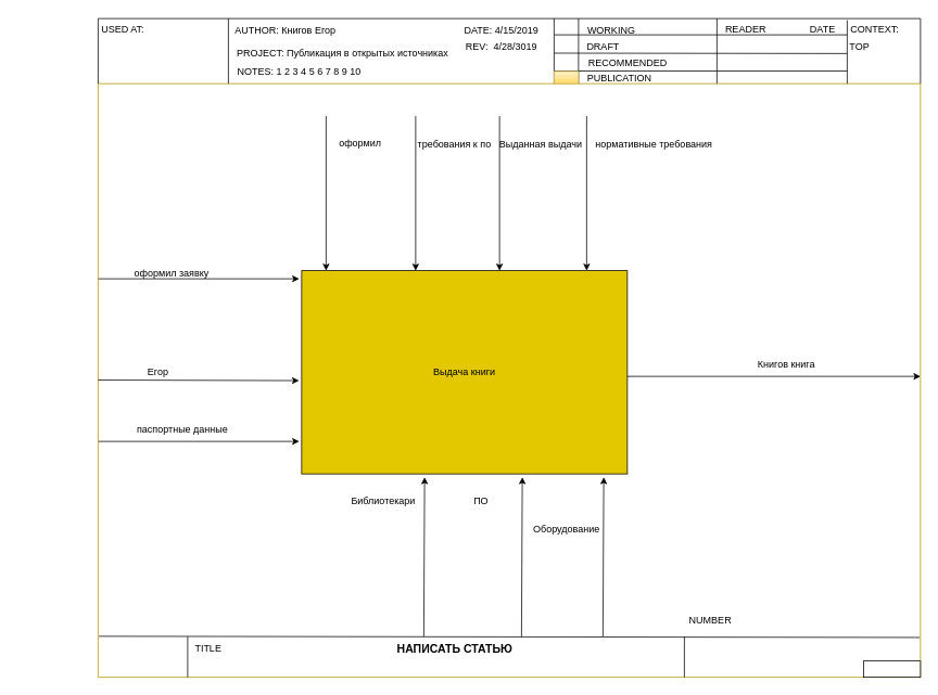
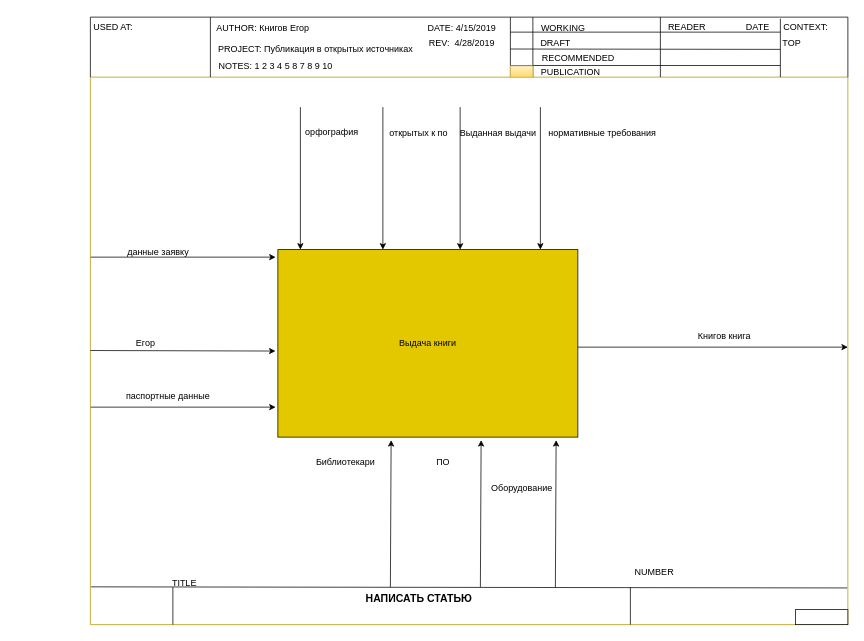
  <mxCell id="0" />
  <mxCell id="1" parent="0" />
  <mxCell id="2" value="Выдача книги" style="rounded=0;whiteSpace=wrap;html=1;fillColor=#e3c800;" parent="1" vertex="1"><mxGeometry x="370" y="332" width="400" height="250" as="geometry" /></mxCell>
  <mxCell id="3" value="" style="endArrow=classic;html=1;rounded=0;entryX=0;entryY=0.04;entryDx=0;entryDy=0;entryPerimeter=0;" parent="1" edge="1"><mxGeometry width="50" height="50" relative="1" as="geometry"><mxPoint x="400" y="142" as="sourcePoint" /><mxPoint x="400" y="332" as="targetPoint" /></mxGeometry></mxCell>
  <mxCell id="4" value="" style="endArrow=classic;html=1;rounded=0;entryX=0;entryY=0.04;entryDx=0;entryDy=0;entryPerimeter=0;" parent="1" edge="1"><mxGeometry width="50" height="50" relative="1" as="geometry"><mxPoint x="510" y="142" as="sourcePoint" /><mxPoint x="510" y="332" as="targetPoint" /></mxGeometry></mxCell>
  <mxCell id="5" value="" style="endArrow=classic;html=1;rounded=0;entryX=0;entryY=0.04;entryDx=0;entryDy=0;entryPerimeter=0;" parent="1" edge="1"><mxGeometry width="50" height="50" relative="1" as="geometry"><mxPoint x="613" y="142" as="sourcePoint" /><mxPoint x="613" y="332" as="targetPoint" /></mxGeometry></mxCell>
  <mxCell id="6" value="" style="endArrow=classic;html=1;rounded=0;entryX=0;entryY=0.04;entryDx=0;entryDy=0;entryPerimeter=0;" parent="1" edge="1"><mxGeometry width="50" height="50" relative="1" as="geometry"><mxPoint x="720" y="142" as="sourcePoint" /><mxPoint x="720" y="332" as="targetPoint" /></mxGeometry></mxCell>
  <mxCell id="7" value="" style="endArrow=classic;html=1;rounded=0;" parent="1" edge="1"><mxGeometry width="50" height="50" relative="1" as="geometry"><mxPoint x="120" y="342" as="sourcePoint" /><mxPoint x="367" y="342" as="targetPoint" /></mxGeometry></mxCell>
  <mxCell id="8" value="" style="endArrow=classic;html=1;rounded=0;" parent="1" edge="1"><mxGeometry width="50" height="50" relative="1" as="geometry"><mxPoint x="770" y="462" as="sourcePoint" /><mxPoint x="1130" y="462" as="targetPoint" /></mxGeometry></mxCell>
  <mxCell id="9" value="" style="endArrow=classic;html=1;rounded=0;" parent="1" edge="1"><mxGeometry width="50" height="50" relative="1" as="geometry"><mxPoint x="120" y="542" as="sourcePoint" /><mxPoint x="367" y="542" as="targetPoint" /></mxGeometry></mxCell>
  <mxCell id="10" value="" style="swimlane;startSize=0;fillColor=#e3c800;strokeColor=#B09500;fontColor=#000000;" parent="1" vertex="1"><mxGeometry x="120" width="1010" height="730" as="geometry" y="102"><mxRectangle x="-80" width="50" height="40" as="alternateBounds" /></mxGeometry></mxCell>
  <mxCell id="11" value="" style="endArrow=none;html=1;rounded=0;" parent="10" edge="1"><mxGeometry width="50" height="50" relative="1" as="geometry"><mxPoint x="110" y="730" as="sourcePoint" /><mxPoint x="110" y="680" as="targetPoint" /></mxGeometry></mxCell>
  <mxCell id="12" value="" style="endArrow=none;html=1;rounded=0;" parent="10" edge="1"><mxGeometry width="50" height="50" relative="1" as="geometry"><mxPoint x="720" y="730" as="sourcePoint" /><mxPoint x="720" y="680" as="targetPoint" /></mxGeometry></mxCell>
  <mxCell id="13" value="&lt;b&gt;&lt;font style=&quot;font-size: 14px;&quot;&gt;&amp;nbsp; &amp;nbsp; &amp;nbsp; &amp;nbsp; &amp;nbsp; &amp;nbsp; &amp;nbsp; &amp;nbsp; &amp;nbsp; &amp;nbsp; &amp;nbsp; &amp;nbsp; НАПИСАТЬ СТАТЬЮ&amp;nbsp;&amp;nbsp;&lt;/font&gt;&lt;/b&gt;" style="text;html=1;align=center;verticalAlign=middle;resizable=0;points=[];autosize=1;strokeColor=none;fillColor=none;" parent="10" vertex="1"><mxGeometry x="260" y="680" width="270" height="30" as="geometry" /></mxCell>
- <mxCell id="14" value="TITLE" style="text;html=1;align=center;verticalAlign=middle;resizable=0;points=[];autosize=1;strokeColor=none;fillColor=none;" parent="10" vertex="1"><mxGeometry x="105" y="680" width="60" height="30" as="geometry" /></mxCell>
+ <mxCell id="14" value="TITLE" style="text;html=1;align=center;verticalAlign=middle;resizable=0;points=[];autosize=1;strokeColor=none;fillColor=none;" parent="10" vertex="1"><mxGeometry x="95" y="660" width="60" height="30" as="geometry" /></mxCell>
  <mxCell id="15" value="" style="rounded=0;whiteSpace=wrap;html=1;" parent="10" vertex="1"><mxGeometry x="940" y="710" width="70" height="20" as="geometry" /></mxCell>
  <mxCell id="16" value="&amp;nbsp; &amp;nbsp; NUMBER" style="text;html=1;align=center;verticalAlign=middle;resizable=0;points=[];autosize=1;strokeColor=none;fillColor=none;" parent="10" vertex="1"><mxGeometry x="700" y="645" width="90" height="30" as="geometry" /></mxCell>
  <mxCell id="17" value="" style="endArrow=classic;html=1;rounded=0;entryX=0.078;entryY=1.014;entryDx=0;entryDy=0;entryPerimeter=0;" parent="10" edge="1"><mxGeometry width="50" height="50" relative="1" as="geometry"><mxPoint x="400" y="680" as="sourcePoint" /><mxPoint x="401" y="484" as="targetPoint" /></mxGeometry></mxCell>
  <mxCell id="18" value="" style="endArrow=classic;html=1;rounded=0;entryX=0.078;entryY=1.014;entryDx=0;entryDy=0;entryPerimeter=0;" parent="10" edge="1"><mxGeometry width="50" height="50" relative="1" as="geometry"><mxPoint x="520" y="680" as="sourcePoint" /><mxPoint x="521" y="484" as="targetPoint" /></mxGeometry></mxCell>
  <mxCell id="19" value="" style="endArrow=classic;html=1;rounded=0;entryX=0.078;entryY=1.014;entryDx=0;entryDy=0;entryPerimeter=0;" parent="10" edge="1"><mxGeometry width="50" height="50" relative="1" as="geometry"><mxPoint x="620" y="680" as="sourcePoint" /><mxPoint x="621" y="484" as="targetPoint" /></mxGeometry></mxCell>
  <mxCell id="20" value="&amp;nbsp; &amp;nbsp; &amp;nbsp; &amp;nbsp; &amp;nbsp; &amp;nbsp;паспортные данные" style="text;html=1;align=center;verticalAlign=middle;resizable=0;points=[];autosize=1;strokeColor=none;fillColor=none;" parent="10" vertex="1"><mxGeometry y="410" width="170" height="30" as="geometry" /></mxCell>
  <mxCell id="21" value="Книгов книга" style="text;html=1;align=center;verticalAlign=middle;resizable=0;points=[];autosize=1;strokeColor=none;fillColor=none;" parent="10" vertex="1"><mxGeometry x="790" y="330" width="110" height="30" as="geometry" /></mxCell>
  <mxCell id="22" value="Оборудование" style="text;html=1;align=center;verticalAlign=middle;resizable=0;points=[];autosize=1;strokeColor=none;fillColor=none;" parent="10" vertex="1"><mxGeometry x="520" y="533" width="110" height="30" as="geometry" /></mxCell>
  <mxCell id="23" value="&amp;nbsp; &amp;nbsp; &amp;nbsp; &amp;nbsp; &amp;nbsp; &amp;nbsp; &amp;nbsp; &amp;nbsp; &amp;nbsp;Выданная выдачи" style="text;html=1;align=center;verticalAlign=middle;resizable=0;points=[];autosize=1;strokeColor=none;fillColor=none;" parent="10" vertex="1"><mxGeometry x="430" y="60" width="170" height="30" as="geometry" /></mxCell>
  <mxCell id="24" value="&amp;nbsp; &amp;nbsp; &amp;nbsp; &amp;nbsp; &amp;nbsp; &amp;nbsp; &amp;nbsp; &amp;nbsp; &amp;nbsp; &amp;nbsp; &amp;nbsp; &amp;nbsp; &amp;nbsp; &amp;nbsp; &amp;nbsp; &amp;nbsp; нормативные требования" style="text;html=1;align=center;verticalAlign=middle;resizable=0;points=[];autosize=1;strokeColor=none;fillColor=none;" parent="10" vertex="1"><mxGeometry x="494" y="60" width="270" height="30" as="geometry" /></mxCell>
- <mxCell id="25" value="&amp;nbsp; &amp;nbsp; &amp;nbsp;требования к по" style="text;html=1;align=center;verticalAlign=middle;resizable=0;points=[];autosize=1;strokeColor=none;fillColor=none;" parent="10" vertex="1"><mxGeometry x="364" y="60" width="130" height="30" as="geometry" /></mxCell>
+ <mxCell id="25" value="&amp;nbsp; &amp;nbsp; &amp;nbsp;открытых к по" style="text;html=1;align=center;verticalAlign=middle;resizable=0;points=[];autosize=1;strokeColor=none;fillColor=none;" parent="10" vertex="1"><mxGeometry x="364" y="60" width="130" height="30" as="geometry" /></mxCell>
  <mxCell id="26" value="" style="endArrow=classic;html=1;rounded=0;entryX=-0.003;entryY=0.686;entryDx=0;entryDy=0;entryPerimeter=0;exitX=0.002;exitY=0.549;exitDx=0;exitDy=0;exitPerimeter=0;" parent="10" edge="1"><mxGeometry width="50" height="50" relative="1" as="geometry"><mxPoint x="-1.421e-14" y="364.5" as="sourcePoint" /><mxPoint x="246.78" y="365.23" as="targetPoint" /></mxGeometry></mxCell>
  <mxCell id="27" value="&amp;nbsp; &amp;nbsp; &amp;nbsp; &amp;nbsp; &amp;nbsp; &amp;nbsp; &amp;nbsp; &amp;nbsp; &amp;nbsp; &amp;nbsp; Егор" style="text;html=1;align=center;verticalAlign=middle;resizable=0;points=[];autosize=1;strokeColor=none;fillColor=none;" parent="10" vertex="1"><mxGeometry x="-30" y="340" width="140" height="30" as="geometry" /></mxCell>
  <mxCell id="28" value="" style="endArrow=none;html=1;rounded=0;" parent="1" edge="1"><mxGeometry width="50" height="50" relative="1" as="geometry"><mxPoint x="280" as="sourcePoint" y="102" /><mxPoint x="280" y="22" as="targetPoint" /></mxGeometry></mxCell>
  <mxCell id="29" value="" style="endArrow=none;html=1;rounded=0;" parent="1" edge="1"><mxGeometry width="50" height="50" relative="1" as="geometry"><mxPoint x="120" y="22" as="sourcePoint" /><mxPoint x="1130" y="22" as="targetPoint" /></mxGeometry></mxCell>
  <mxCell id="30" value="" style="endArrow=none;html=1;rounded=0;exitX=0;exitY=0;exitDx=0;exitDy=0;" parent="1" source="10" edge="1"><mxGeometry width="50" height="50" relative="1" as="geometry"><mxPoint x="60" y="122" as="sourcePoint" /><mxPoint x="120" y="22" as="targetPoint" /></mxGeometry></mxCell>
  <mxCell id="31" value="" style="endArrow=none;html=1;rounded=0;exitX=1;exitY=0;exitDx=0;exitDy=0;" parent="1" source="10" edge="1"><mxGeometry width="50" height="50" relative="1" as="geometry"><mxPoint x="1150" as="sourcePoint" y="102" /><mxPoint x="1130" y="22" as="targetPoint" /></mxGeometry></mxCell>
  <mxCell id="32" value="&amp;nbsp; &amp;nbsp; &amp;nbsp; USED AT:" style="text;html=1;align=center;verticalAlign=middle;resizable=0;points=[];autosize=1;strokeColor=none;fillColor=none;" parent="1" vertex="1"><mxGeometry x="90" y="20" width="100" height="30" as="geometry" /></mxCell>
  <mxCell id="33" value="&amp;nbsp; &amp;nbsp; &amp;nbsp; &amp;nbsp; &amp;nbsp; &amp;nbsp; &amp;nbsp; &amp;nbsp; &amp;nbsp; &amp;nbsp; &amp;nbsp; AUTHOR: Книгов Егор&amp;nbsp;" style="text;html=1;align=center;verticalAlign=middle;resizable=0;points=[];autosize=1;strokeColor=none;fillColor=none;" parent="1" vertex="1"><mxGeometry x="205" y="22" width="220" height="30" as="geometry" /></mxCell>
  <mxCell id="34" value="&amp;nbsp; &amp;nbsp; &amp;nbsp; &amp;nbsp; &amp;nbsp; &amp;nbsp; &amp;nbsp; &amp;nbsp; &amp;nbsp; &amp;nbsp; &amp;nbsp; &amp;nbsp; &amp;nbsp; &amp;nbsp; &amp;nbsp; &amp;nbsp; &amp;nbsp; &amp;nbsp; &amp;nbsp; &amp;nbsp; &amp;nbsp; &amp;nbsp; &amp;nbsp; &amp;nbsp; &amp;nbsp; &amp;nbsp; &amp;nbsp; &amp;nbsp; &amp;nbsp; &amp;nbsp; &amp;nbsp; &amp;nbsp; &amp;nbsp; &amp;nbsp; &amp;nbsp; &amp;nbsp; &amp;nbsp; &amp;nbsp; &amp;nbsp; PROJECT: Публикация в открытых источниках" style="text;html=1;align=center;verticalAlign=middle;resizable=0;points=[];autosize=1;strokeColor=none;fillColor=none;" parent="1" vertex="1"><mxGeometry x="20" y="50" width="540" height="30" as="geometry" /></mxCell>
- <mxCell id="35" value="&amp;nbsp; &amp;nbsp; &amp;nbsp; &amp;nbsp; &amp;nbsp; &amp;nbsp; &amp;nbsp; &amp;nbsp; &amp;nbsp; &amp;nbsp; &amp;nbsp; &amp;nbsp; &amp;nbsp; &amp;nbsp; &amp;nbsp; &amp;nbsp; &amp;nbsp; &amp;nbsp; &amp;nbsp;NOTES: 1 2 3 4 5 6 7 8 9 10" style="text;html=1;align=center;verticalAlign=middle;resizable=0;points=[];autosize=1;strokeColor=none;fillColor=none;" parent="1" vertex="1"><mxGeometry x="155" y="72" width="300" height="30" as="geometry" /></mxCell>
+ <mxCell id="35" value="&amp;nbsp; &amp;nbsp; &amp;nbsp; &amp;nbsp; &amp;nbsp; &amp;nbsp; &amp;nbsp; &amp;nbsp; &amp;nbsp; &amp;nbsp; &amp;nbsp; &amp;nbsp; &amp;nbsp; &amp;nbsp; &amp;nbsp; &amp;nbsp; &amp;nbsp; &amp;nbsp; &amp;nbsp;NOTES: 1 2 3 4 5 8 7 8 9 10" style="text;html=1;align=center;verticalAlign=middle;resizable=0;points=[];autosize=1;strokeColor=none;fillColor=none;" parent="1" vertex="1"><mxGeometry x="155" y="72" width="300" height="30" as="geometry" /></mxCell>
  <mxCell id="36" value="" style="endArrow=none;html=1;rounded=0;" parent="1" edge="1"><mxGeometry width="50" height="50" relative="1" as="geometry"><mxPoint x="680" as="sourcePoint" y="102" /><mxPoint x="680" y="22" as="targetPoint" /></mxGeometry></mxCell>
  <mxCell id="37" value="DATE: 4/15/2019" style="text;html=1;align=center;verticalAlign=middle;resizable=0;points=[];autosize=1;strokeColor=none;fillColor=none;" parent="1" vertex="1"><mxGeometry x="560" y="22" width="110" height="30" as="geometry" /></mxCell>
- <mxCell id="38" value="&amp;nbsp; &amp;nbsp; &amp;nbsp; &amp;nbsp; &amp;nbsp; &amp;nbsp; &amp;nbsp; &amp;nbsp; &amp;nbsp; &amp;nbsp; &amp;nbsp; &amp;nbsp; &amp;nbsp;REV:&amp;nbsp; 4/28/3019&amp;nbsp; &amp;nbsp;&amp;nbsp;" style="text;html=1;align=center;verticalAlign=middle;resizable=0;points=[];autosize=1;strokeColor=none;fillColor=none;" parent="1" vertex="1"><mxGeometry x="475" y="42" width="210" height="30" as="geometry" /></mxCell>
+ <mxCell id="38" value="&amp;nbsp; &amp;nbsp; &amp;nbsp; &amp;nbsp; &amp;nbsp; &amp;nbsp; &amp;nbsp; &amp;nbsp; &amp;nbsp; &amp;nbsp; &amp;nbsp; &amp;nbsp; &amp;nbsp;REV:&amp;nbsp; 4/28/2019&amp;nbsp; &amp;nbsp;&amp;nbsp;" style="text;html=1;align=center;verticalAlign=middle;resizable=0;points=[];autosize=1;strokeColor=none;fillColor=none;" parent="1" vertex="1"><mxGeometry x="475" y="42" width="210" height="30" as="geometry" /></mxCell>
  <mxCell id="39" value="" style="endArrow=none;html=1;rounded=0;" parent="1" edge="1"><mxGeometry width="50" height="50" relative="1" as="geometry"><mxPoint x="710" as="sourcePoint" y="102" /><mxPoint x="710" y="22" as="targetPoint" /></mxGeometry></mxCell>
  <mxCell id="40" value="" style="endArrow=none;html=1;rounded=0;" parent="1" edge="1"><mxGeometry width="50" height="50" relative="1" as="geometry"><mxPoint x="680" y="42" as="sourcePoint" /><mxPoint x="710" y="42" as="targetPoint" /></mxGeometry></mxCell>
  <mxCell id="41" value="" style="endArrow=none;html=1;rounded=0;entryX=0.333;entryY=0.767;entryDx=0;entryDy=0;entryPerimeter=0;" parent="1" target="44" edge="1"><mxGeometry width="50" height="50" relative="1" as="geometry"><mxPoint x="680" y="64.5" as="sourcePoint" /><mxPoint x="1140" y="65" as="targetPoint" /></mxGeometry></mxCell>
  <mxCell id="42" value="" style="endArrow=none;html=1;rounded=0;" parent="1" edge="1"><mxGeometry width="50" height="50" relative="1" as="geometry"><mxPoint x="680" y="86.5" as="sourcePoint" /><mxPoint x="1040" y="86.5" as="targetPoint" /></mxGeometry></mxCell>
  <mxCell id="43" value="" style="endArrow=none;html=1;rounded=0;" parent="1" edge="1"><mxGeometry width="50" height="50" relative="1" as="geometry"><mxPoint x="1040" as="sourcePoint" y="102" /><mxPoint x="1040" y="24" as="targetPoint" /></mxGeometry></mxCell>
  <mxCell id="44" value="&amp;nbsp; &amp;nbsp; TOP&amp;nbsp;" style="text;html=1;align=center;verticalAlign=middle;resizable=0;points=[];autosize=1;strokeColor=none;fillColor=none;" parent="1" vertex="1"><mxGeometry x="1020" y="42" width="60" height="30" as="geometry" /></mxCell>
  <mxCell id="45" value="&amp;nbsp; &amp;nbsp; &amp;nbsp; &amp;nbsp; &amp;nbsp; &amp;nbsp; &amp;nbsp; CONTEXT:" style="text;html=1;align=center;verticalAlign=middle;resizable=0;points=[];autosize=1;strokeColor=none;fillColor=none;" parent="1" vertex="1"><mxGeometry x="985" y="20" width="130" height="30" as="geometry" /></mxCell>
  <mxCell id="46" value="" style="endArrow=none;html=1;rounded=0;" parent="1" edge="1"><mxGeometry width="50" height="50" relative="1" as="geometry"><mxPoint x="880" as="sourcePoint" y="102" /><mxPoint x="880" y="22" as="targetPoint" /></mxGeometry></mxCell>
  <mxCell id="47" value="" style="endArrow=none;html=1;rounded=0;" parent="1" edge="1"><mxGeometry width="50" height="50" relative="1" as="geometry"><mxPoint x="710" y="42" as="sourcePoint" /><mxPoint x="1040" y="42" as="targetPoint" /></mxGeometry></mxCell>
  <mxCell id="48" value="WORKING" style="text;html=1;align=center;verticalAlign=middle;resizable=0;points=[];autosize=1;strokeColor=none;fillColor=none;" parent="1" vertex="1"><mxGeometry x="710" y="22" width="80" height="30" as="geometry" /></mxCell>
  <mxCell id="49" value="DRAFT" style="text;html=1;align=center;verticalAlign=middle;resizable=0;points=[];autosize=1;strokeColor=none;fillColor=none;" parent="1" vertex="1"><mxGeometry x="710" y="42" width="60" height="30" as="geometry" /></mxCell>
  <mxCell id="50" value="RECOMMENDED" style="text;html=1;align=center;verticalAlign=middle;resizable=0;points=[];autosize=1;strokeColor=none;fillColor=none;" parent="1" vertex="1"><mxGeometry x="710" y="62" width="120" height="30" as="geometry" /></mxCell>
  <mxCell id="51" value="READER" style="text;html=1;align=center;verticalAlign=middle;resizable=0;points=[];autosize=1;strokeColor=none;fillColor=none;" parent="1" vertex="1"><mxGeometry x="880" y="20" width="70" height="30" as="geometry" /></mxCell>
  <mxCell id="52" value="DATE" style="text;html=1;strokeColor=none;fillColor=none;align=center;verticalAlign=middle;whiteSpace=wrap;rounded=0;" parent="1" vertex="1"><mxGeometry x="980" y="20" width="60" height="30" as="geometry" /></mxCell>
  <mxCell id="53" value="" style="endArrow=none;html=1;rounded=0;entryX=0.999;entryY=0.933;entryDx=0;entryDy=0;entryPerimeter=0;exitX=0.001;exitY=0.931;exitDx=0;exitDy=0;exitPerimeter=0;" parent="1" source="10" target="10" edge="1"><mxGeometry width="50" height="50" relative="1" as="geometry"><mxPoint x="580" y="1002" as="sourcePoint" /><mxPoint x="630" y="952" as="targetPoint" /></mxGeometry></mxCell>
  <mxCell id="54" value="PUBLICATION" style="text;html=1;align=center;verticalAlign=middle;resizable=0;points=[];autosize=1;strokeColor=none;fillColor=none;" parent="1" vertex="1"><mxGeometry x="710" y="80" width="100" height="30" as="geometry" /></mxCell>
  <mxCell id="55" value="" style="rounded=0;whiteSpace=wrap;html=1;fillColor=#fff2cc;rotation=0;strokeColor=#d6b656;gradientColor=#ffd966;" parent="1" vertex="1"><mxGeometry x="680" y="87" width="30" height="15" as="geometry" /></mxCell>
- <mxCell id="56" value="&amp;nbsp; &amp;nbsp; &amp;nbsp; &amp;nbsp; &amp;nbsp; &amp;nbsp; оформил заявку" style="text;html=1;align=center;verticalAlign=middle;resizable=0;points=[];autosize=1;strokeColor=none;fillColor=none;" parent="1" vertex="1"><mxGeometry x="110" y="320" width="160" height="30" as="geometry" /></mxCell>
+ <mxCell id="56" value="&amp;nbsp; &amp;nbsp; &amp;nbsp; &amp;nbsp; &amp;nbsp; &amp;nbsp; данные заявку" style="text;html=1;align=center;verticalAlign=middle;resizable=0;points=[];autosize=1;strokeColor=none;fillColor=none;" parent="1" vertex="1"><mxGeometry x="110" y="320" width="160" height="30" as="geometry" /></mxCell>
  <mxCell id="57" value="ПО" style="text;html=1;align=center;verticalAlign=middle;resizable=0;points=[];autosize=1;strokeColor=none;fillColor=none;" parent="1" vertex="1"><mxGeometry x="570" y="600" width="40" height="30" as="geometry" /></mxCell>
- <mxCell id="58" value="Библиотекари" style="text;html=1;align=center;verticalAlign=middle;resizable=0;points=[];autosize=1;strokeColor=none;fillColor=none;" parent="1" vertex="1"><mxGeometry x="420" y="600" width="100" height="30" as="geometry" /></mxCell>
- <mxCell id="59" value="&amp;nbsp; &amp;nbsp; &amp;nbsp; &amp;nbsp;оформил" style="text;html=1;align=center;verticalAlign=middle;resizable=0;points=[];autosize=1;strokeColor=none;fillColor=none;" parent="1" vertex="1"><mxGeometry x="370" y="160" width="120" height="30" as="geometry" /></mxCell>
+ <mxCell id="58" value="Библиотекари" style="text;html=1;align=center;verticalAlign=middle;resizable=0;points=[];autosize=1;strokeColor=none;fillColor=none;" parent="1" vertex="1"><mxGeometry x="410" y="600" width="100" height="30" as="geometry" /></mxCell>
+ <mxCell id="59" value="&amp;nbsp; &amp;nbsp; &amp;nbsp; &amp;nbsp;орфография" style="text;html=1;align=center;verticalAlign=middle;resizable=0;points=[];autosize=1;strokeColor=none;fillColor=none;" parent="1" vertex="1"><mxGeometry x="370" y="160" width="120" height="30" as="geometry" /></mxCell>
